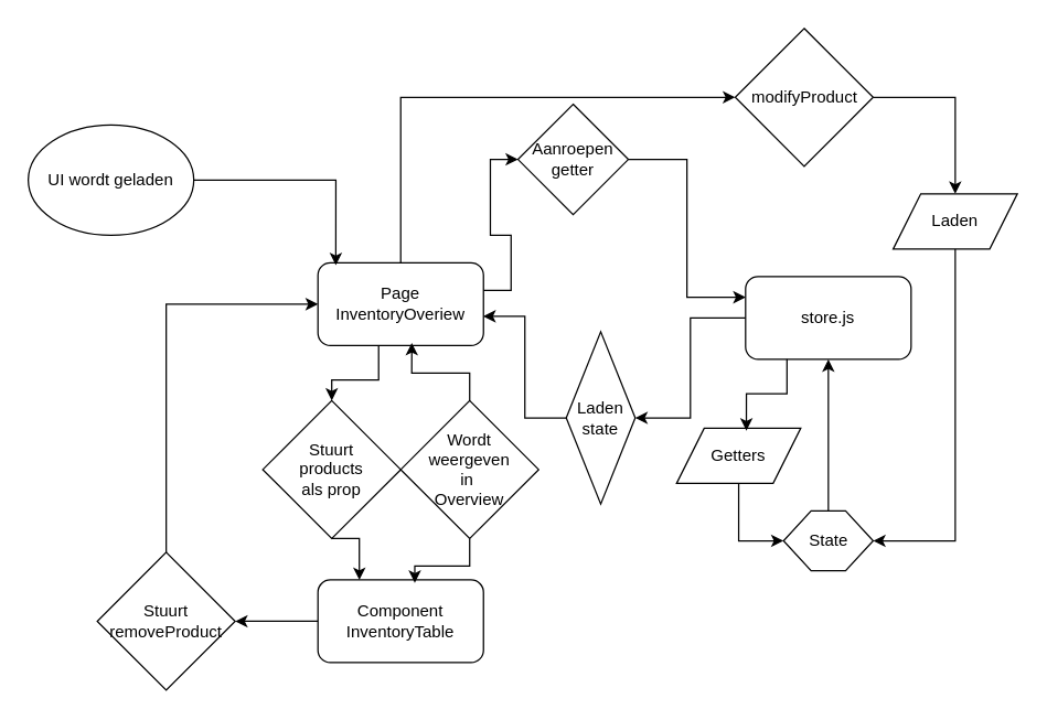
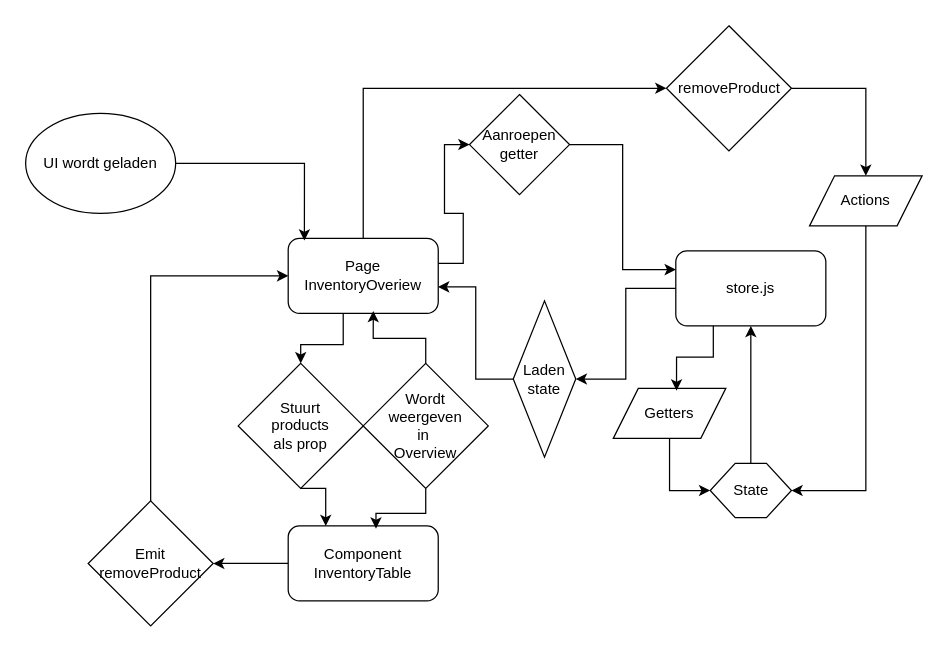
  <mxCell id="0" />
  <mxCell id="1" parent="0" />
  <mxCell id="2" value="UI wordt geladen" style="ellipse;whiteSpace=wrap;html=1;" vertex="1" parent="1"><mxGeometry x="20" y="90" width="120" height="80" as="geometry" /></mxCell>
  <mxCell id="3" style="edgeStyle=orthogonalEdgeStyle;rounded=0;orthogonalLoop=1;jettySize=auto;html=1;entryX=0.5;entryY=0;entryDx=0;entryDy=0;" edge="1" parent="1" source="5" target="16"><mxGeometry relative="1" as="geometry"><Array as="points"><mxPoint x="274" y="275" /><mxPoint x="240" y="275" /></Array></mxGeometry></mxCell>
  <mxCell id="4" style="edgeStyle=orthogonalEdgeStyle;rounded=0;orthogonalLoop=1;jettySize=auto;html=1;exitX=0.5;exitY=0;exitDx=0;exitDy=0;entryX=0;entryY=0.5;entryDx=0;entryDy=0;" edge="1" parent="1" source="5" target="23"><mxGeometry relative="1" as="geometry" /></mxCell>
  <mxCell id="5" value="&lt;div&gt;Page&lt;/div&gt;&lt;div&gt;InventoryOveriew&lt;/div&gt;" style="rounded=1;whiteSpace=wrap;html=1;" vertex="1" parent="1"><mxGeometry x="230" y="190" width="120" height="60" as="geometry" /></mxCell>
  <mxCell id="6" style="edgeStyle=orthogonalEdgeStyle;rounded=0;orthogonalLoop=1;jettySize=auto;html=1;exitX=0;exitY=0.5;exitDx=0;exitDy=0;entryX=1;entryY=0.5;entryDx=0;entryDy=0;" edge="1" parent="1" source="7" target="21"><mxGeometry relative="1" as="geometry" /></mxCell>
  <mxCell id="7" value="&lt;div&gt;Component&lt;/div&gt;&lt;div&gt;InventoryTable&lt;/div&gt;" style="rounded=1;whiteSpace=wrap;html=1;" vertex="1" parent="1"><mxGeometry x="230" y="420" width="120" height="60" as="geometry" /></mxCell>
  <mxCell id="8" style="edgeStyle=orthogonalEdgeStyle;rounded=0;orthogonalLoop=1;jettySize=auto;html=1;exitX=0;exitY=0.5;exitDx=0;exitDy=0;entryX=1;entryY=0.5;entryDx=0;entryDy=0;" edge="1" parent="1" source="9" target="12"><mxGeometry relative="1" as="geometry" /></mxCell>
  <mxCell id="9" value="&lt;div&gt;store.js&lt;/div&gt;" style="rounded=1;whiteSpace=wrap;html=1;" vertex="1" parent="1"><mxGeometry x="540" y="200" width="120" height="60" as="geometry" /></mxCell>
  <mxCell id="10" style="edgeStyle=orthogonalEdgeStyle;rounded=0;orthogonalLoop=1;jettySize=auto;html=1;exitX=1;exitY=0.5;exitDx=0;exitDy=0;entryX=0;entryY=0.25;entryDx=0;entryDy=0;" edge="1" parent="1" source="11" target="9"><mxGeometry relative="1" as="geometry" /></mxCell>
  <mxCell id="11" value="&lt;div&gt;Aanroepen&lt;/div&gt;&lt;div&gt;getter&lt;/div&gt;" style="rhombus;whiteSpace=wrap;html=1;" vertex="1" parent="1"><mxGeometry x="375" y="75" width="80" height="80" as="geometry" /></mxCell>
  <mxCell id="12" value="Laden state" style="rhombus;whiteSpace=wrap;html=1;" vertex="1" parent="1"><mxGeometry x="410" y="240" width="50" height="125" as="geometry" /></mxCell>
  <mxCell id="13" style="edgeStyle=orthogonalEdgeStyle;rounded=0;orthogonalLoop=1;jettySize=auto;html=1;exitX=1;exitY=0.333;exitDx=0;exitDy=0;entryX=0;entryY=0.5;entryDx=0;entryDy=0;exitPerimeter=0;" edge="1" parent="1" source="5" target="11"><mxGeometry relative="1" as="geometry" /></mxCell>
  <mxCell id="14" style="edgeStyle=orthogonalEdgeStyle;rounded=0;orthogonalLoop=1;jettySize=auto;html=1;exitX=0;exitY=0.5;exitDx=0;exitDy=0;entryX=0.999;entryY=0.647;entryDx=0;entryDy=0;entryPerimeter=0;" edge="1" parent="1" source="12" target="5"><mxGeometry relative="1" as="geometry" /></mxCell>
  <mxCell id="15" style="edgeStyle=orthogonalEdgeStyle;rounded=0;orthogonalLoop=1;jettySize=auto;html=1;exitX=0.5;exitY=1;exitDx=0;exitDy=0;entryX=0.25;entryY=0;entryDx=0;entryDy=0;" edge="1" parent="1" source="16" target="7"><mxGeometry relative="1" as="geometry" /></mxCell>
  <mxCell id="16" value="&lt;div&gt;Stuurt&lt;/div&gt;&lt;div&gt;products&lt;/div&gt;&lt;div&gt;als prop&lt;/div&gt;" style="rhombus;whiteSpace=wrap;html=1;" vertex="1" parent="1"><mxGeometry x="190" y="290" width="100" height="100" as="geometry" /></mxCell>
  <mxCell id="17" value="&lt;div&gt;Wordt &lt;br&gt;&lt;/div&gt;&lt;div&gt;weergeven&lt;/div&gt;&lt;div&gt;in&amp;nbsp;&lt;/div&gt;&lt;div&gt;Overview&lt;/div&gt;" style="rhombus;whiteSpace=wrap;html=1;" vertex="1" parent="1"><mxGeometry x="290" y="290" width="100" height="100" as="geometry" /></mxCell>
  <mxCell id="18" style="edgeStyle=orthogonalEdgeStyle;rounded=0;orthogonalLoop=1;jettySize=auto;html=1;exitX=0.5;exitY=0;exitDx=0;exitDy=0;entryX=0.567;entryY=0.969;entryDx=0;entryDy=0;entryPerimeter=0;" edge="1" parent="1" source="17" target="5"><mxGeometry relative="1" as="geometry" /></mxCell>
  <mxCell id="19" style="edgeStyle=orthogonalEdgeStyle;rounded=0;orthogonalLoop=1;jettySize=auto;html=1;exitX=0.5;exitY=1;exitDx=0;exitDy=0;entryX=0.585;entryY=0.036;entryDx=0;entryDy=0;entryPerimeter=0;" edge="1" parent="1" source="17" target="7"><mxGeometry relative="1" as="geometry" /></mxCell>
  <mxCell id="20" style="edgeStyle=orthogonalEdgeStyle;rounded=0;orthogonalLoop=1;jettySize=auto;html=1;exitX=0.5;exitY=0;exitDx=0;exitDy=0;entryX=0;entryY=0.5;entryDx=0;entryDy=0;" edge="1" parent="1" source="21" target="5"><mxGeometry relative="1" as="geometry" /></mxCell>
- <mxCell id="21" value="&lt;div&gt;Stuurt&lt;/div&gt;&lt;div&gt;removeProduct&lt;/div&gt;" style="rhombus;whiteSpace=wrap;html=1;" vertex="1" parent="1"><mxGeometry x="70" y="400" width="100" height="100" as="geometry" /></mxCell>
+ <mxCell id="21" value="&lt;div&gt;Emit&lt;/div&gt;&lt;div&gt;removeProduct&lt;/div&gt;" style="rhombus;whiteSpace=wrap;html=1;" vertex="1" parent="1"><mxGeometry x="70" y="400" width="100" height="100" as="geometry" /></mxCell>
  <mxCell id="22" style="edgeStyle=orthogonalEdgeStyle;rounded=0;orthogonalLoop=1;jettySize=auto;html=1;exitX=1;exitY=0.5;exitDx=0;exitDy=0;entryX=0.5;entryY=0;entryDx=0;entryDy=0;" edge="1" parent="1" source="23" target="27"><mxGeometry relative="1" as="geometry" /></mxCell>
- <mxCell id="23" value="&lt;div&gt;modifyProduct&lt;/div&gt;" style="rhombus;whiteSpace=wrap;html=1;" vertex="1" parent="1"><mxGeometry x="532.5" y="20" width="100" height="100" as="geometry" /></mxCell>
+ <mxCell id="23" value="&lt;div&gt;removeProduct&lt;/div&gt;" style="rhombus;whiteSpace=wrap;html=1;" vertex="1" parent="1"><mxGeometry x="532.5" y="20" width="100" height="100" as="geometry" /></mxCell>
  <mxCell id="24" style="edgeStyle=orthogonalEdgeStyle;rounded=0;orthogonalLoop=1;jettySize=auto;html=1;exitX=0.5;exitY=1;exitDx=0;exitDy=0;entryX=0;entryY=0.5;entryDx=0;entryDy=0;" edge="1" parent="1" source="25" target="29"><mxGeometry relative="1" as="geometry" /></mxCell>
  <mxCell id="25" value="Getters" style="shape=parallelogram;perimeter=parallelogramPerimeter;whiteSpace=wrap;html=1;fixedSize=1;" vertex="1" parent="1"><mxGeometry x="490" y="310" width="90" height="40" as="geometry" /></mxCell>
  <mxCell id="26" style="edgeStyle=orthogonalEdgeStyle;rounded=0;orthogonalLoop=1;jettySize=auto;html=1;exitX=0.5;exitY=1;exitDx=0;exitDy=0;entryX=1;entryY=0.5;entryDx=0;entryDy=0;" edge="1" parent="1" source="27" target="29"><mxGeometry relative="1" as="geometry" /></mxCell>
- <mxCell id="27" value="Laden" style="shape=parallelogram;perimeter=parallelogramPerimeter;whiteSpace=wrap;html=1;fixedSize=1;" vertex="1" parent="1"><mxGeometry x="647" y="140" width="90" height="40" as="geometry" /></mxCell>
+ <mxCell id="27" value="Actions" style="shape=parallelogram;perimeter=parallelogramPerimeter;whiteSpace=wrap;html=1;fixedSize=1;" vertex="1" parent="1"><mxGeometry x="647" y="140" width="90" height="40" as="geometry" /></mxCell>
  <mxCell id="28" style="edgeStyle=orthogonalEdgeStyle;rounded=0;orthogonalLoop=1;jettySize=auto;html=1;exitX=0.5;exitY=0;exitDx=0;exitDy=0;entryX=0.5;entryY=1;entryDx=0;entryDy=0;" edge="1" parent="1" source="29" target="9"><mxGeometry relative="1" as="geometry" /></mxCell>
  <mxCell id="29" value="State" style="shape=hexagon;perimeter=hexagonPerimeter2;whiteSpace=wrap;html=1;fixedSize=1;" vertex="1" parent="1"><mxGeometry x="567.5" y="370" width="65" height="43.33" as="geometry" /></mxCell>
  <mxCell id="30" style="edgeStyle=orthogonalEdgeStyle;rounded=0;orthogonalLoop=1;jettySize=auto;html=1;exitX=1;exitY=0.5;exitDx=0;exitDy=0;entryX=0.108;entryY=0.03;entryDx=0;entryDy=0;entryPerimeter=0;" edge="1" parent="1" source="2" target="5"><mxGeometry relative="1" as="geometry" /></mxCell>
  <mxCell id="31" style="edgeStyle=orthogonalEdgeStyle;rounded=0;orthogonalLoop=1;jettySize=auto;html=1;exitX=0.25;exitY=1;exitDx=0;exitDy=0;entryX=0.562;entryY=0.045;entryDx=0;entryDy=0;entryPerimeter=0;" edge="1" parent="1" source="9" target="25"><mxGeometry relative="1" as="geometry" /></mxCell>
